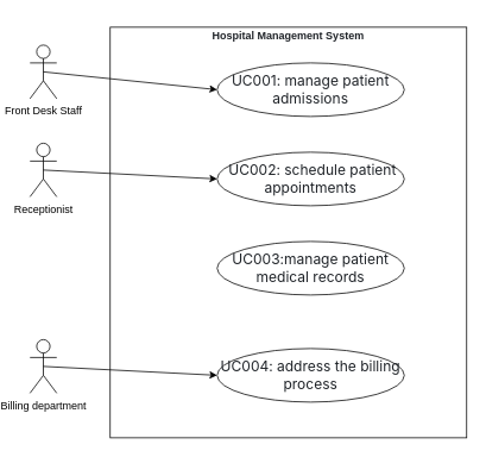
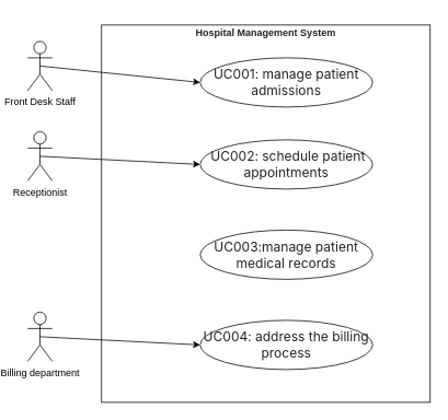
  <mxCell id="0" />
  <mxCell id="1" parent="0" />
  <mxCell id="2" style="edgeStyle=none;html=1;exitX=0.5;exitY=0.5;exitDx=0;exitDy=0;exitPerimeter=0;entryX=0;entryY=0.5;entryDx=0;entryDy=0;fontColor=#1F2328;strokeColor=#000000;" edge="1" parent="1" source="3" target="9"><mxGeometry relative="1" as="geometry" /></mxCell>
  <mxCell id="3" value="&lt;font color=&quot;#000000&quot;&gt;Front Desk Staff&lt;/font&gt;" style="shape=umlActor;html=1;verticalLabelPosition=bottom;verticalAlign=top;align=center;strokeColor=#000000;fillColor=none;" vertex="1" parent="1"><mxGeometry x="20" y="50" width="30" height="60" as="geometry" /></mxCell>
  <mxCell id="4" style="edgeStyle=none;html=1;exitX=0.5;exitY=0.5;exitDx=0;exitDy=0;exitPerimeter=0;entryX=0;entryY=0.5;entryDx=0;entryDy=0;strokeColor=#000000;fontColor=#1F2328;" edge="1" parent="1" source="5" target="11"><mxGeometry relative="1" as="geometry" /></mxCell>
  <mxCell id="5" value="&lt;font color=&quot;#000000&quot;&gt;Receptionist&lt;/font&gt;" style="shape=umlActor;html=1;verticalLabelPosition=bottom;verticalAlign=top;align=center;fillColor=none;strokeColor=#000000;" vertex="1" parent="1"><mxGeometry x="20" y="160" width="30" height="60" as="geometry" /></mxCell>
  <mxCell id="6" style="edgeStyle=none;html=1;exitX=0.5;exitY=0.5;exitDx=0;exitDy=0;exitPerimeter=0;entryX=0;entryY=0.5;entryDx=0;entryDy=0;strokeColor=#000000;fontColor=#1F2328;" edge="1" parent="1" source="7" target="13"><mxGeometry relative="1" as="geometry" /></mxCell>
  <mxCell id="7" value="&lt;font color=&quot;#000000&quot;&gt;Billing department&lt;/font&gt;" style="shape=umlActor;html=1;verticalLabelPosition=bottom;verticalAlign=top;align=center;fillColor=none;strokeColor=#000000;" vertex="1" parent="1"><mxGeometry x="20" y="380" width="30" height="60" as="geometry" /></mxCell>
  <mxCell id="8" value="" style="whiteSpace=wrap;html=1;strokeColor=#000000;fontColor=#000000;fillColor=none;" vertex="1" parent="1"><mxGeometry x="110" y="30" width="400" height="460" as="geometry" /></mxCell>
  <mxCell id="9" value="&lt;span style=&quot;font-family: -apple-system, BlinkMacSystemFont, &amp;quot;Segoe UI&amp;quot;, &amp;quot;Noto Sans&amp;quot;, Helvetica, Arial, sans-serif, &amp;quot;Apple Color Emoji&amp;quot;, &amp;quot;Segoe UI Emoji&amp;quot;; font-size: 16px; text-align: start;&quot;&gt;&lt;font style=&quot;&quot; color=&quot;#1f2328&quot;&gt;UC001: manage patient admissions&lt;/font&gt;&lt;/span&gt;" style="ellipse;whiteSpace=wrap;html=1;fillColor=none;strokeColor=#000000;" vertex="1" parent="1"><mxGeometry x="230" y="70" width="210" height="60" as="geometry" /></mxCell>
  <mxCell id="10" value="&lt;b&gt;Hospital Management System&lt;/b&gt;" style="text;strokeColor=none;align=center;fillColor=none;html=1;verticalAlign=middle;whiteSpace=wrap;rounded=0;labelBackgroundColor=none;fontColor=#1F2328;" vertex="1" parent="1"><mxGeometry x="205" y="20" width="210" height="40" as="geometry" /></mxCell>
  <mxCell id="11" value="&lt;span style=&quot;color: rgb(31, 35, 40); font-family: -apple-system, BlinkMacSystemFont, &amp;quot;Segoe UI&amp;quot;, &amp;quot;Noto Sans&amp;quot;, Helvetica, Arial, sans-serif, &amp;quot;Apple Color Emoji&amp;quot;, &amp;quot;Segoe UI Emoji&amp;quot;; font-size: 16px; text-align: start;&quot;&gt;&amp;nbsp;UC002: schedule patient appointments&lt;/span&gt;" style="ellipse;whiteSpace=wrap;html=1;fillColor=none;strokeColor=#000000;" vertex="1" parent="1"><mxGeometry x="230" y="170" width="210" height="60" as="geometry" /></mxCell>
- <mxCell id="12" value="&lt;span style=&quot;color: rgb(31, 35, 40); font-family: -apple-system, BlinkMacSystemFont, &amp;quot;Segoe UI&amp;quot;, &amp;quot;Noto Sans&amp;quot;, Helvetica, Arial, sans-serif, &amp;quot;Apple Color Emoji&amp;quot;, &amp;quot;Segoe UI Emoji&amp;quot;; font-size: 16px; text-align: start;&quot;&gt;UC003:manage patient medical records&lt;/span&gt;" style="ellipse;whiteSpace=wrap;html=1;fillColor=none;strokeColor=#000000;" vertex="1" parent="1"><mxGeometry x="230" y="270" width="210" height="60" as="geometry" /></mxCell>
+ <mxCell id="12" value="&lt;span style=&quot;color: rgb(31, 35, 40); font-family: -apple-system, BlinkMacSystemFont, &amp;quot;Segoe UI&amp;quot;, &amp;quot;Noto Sans&amp;quot;, Helvetica, Arial, sans-serif, &amp;quot;Apple Color Emoji&amp;quot;, &amp;quot;Segoe UI Emoji&amp;quot;; font-size: 16px; text-align: start;&quot;&gt;UC003:manage patient medical records&lt;/span&gt;" style="ellipse;whiteSpace=wrap;html=1;fillColor=none;strokeColor=#000000;" vertex="1" parent="1"><mxGeometry x="230" y="280" width="210" height="60" as="geometry" /></mxCell>
  <mxCell id="13" value="&lt;span style=&quot;color: rgb(31, 35, 40); font-family: -apple-system, BlinkMacSystemFont, &amp;quot;Segoe UI&amp;quot;, &amp;quot;Noto Sans&amp;quot;, Helvetica, Arial, sans-serif, &amp;quot;Apple Color Emoji&amp;quot;, &amp;quot;Segoe UI Emoji&amp;quot;; font-size: 16px; text-align: start;&quot;&gt;UC004: address the billing process&lt;/span&gt;" style="ellipse;whiteSpace=wrap;html=1;fillColor=none;strokeColor=#000000;" vertex="1" parent="1"><mxGeometry x="230" y="390" width="210" height="60" as="geometry" /></mxCell>
